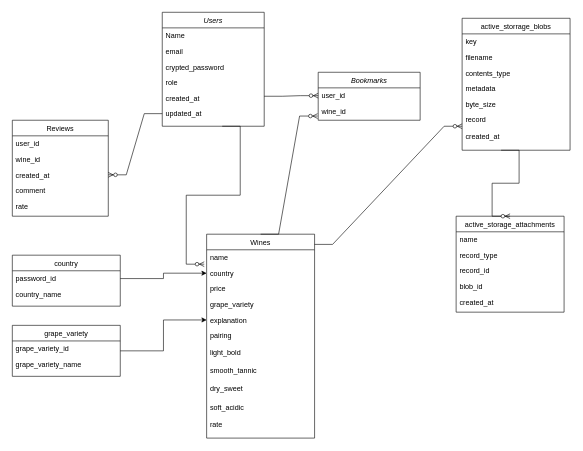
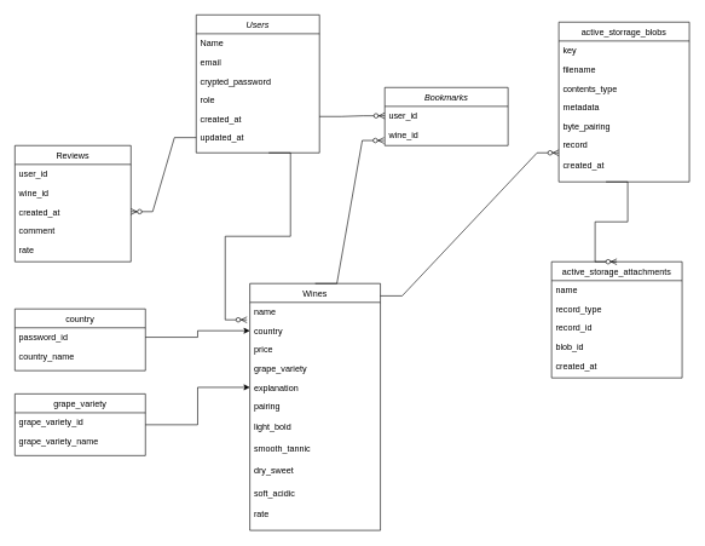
  <mxCell id="0" />
  <mxCell id="1" parent="0" />
  <mxCell id="2" value="Users" style="swimlane;fontStyle=2;align=center;verticalAlign=top;childLayout=stackLayout;horizontal=1;startSize=26;horizontalStack=0;resizeParent=1;resizeLast=0;collapsible=1;marginBottom=0;rounded=0;shadow=0;strokeWidth=1;" parent="1" vertex="1"><mxGeometry x="270" y="20" width="170" height="190" as="geometry"><mxRectangle x="230" y="140" width="160" height="26" as="alternateBounds" /></mxGeometry></mxCell>
  <mxCell id="3" value="Name" style="text;align=left;verticalAlign=top;spacingLeft=4;spacingRight=4;overflow=hidden;rotatable=0;points=[[0,0.5],[1,0.5]];portConstraint=eastwest;" parent="2" vertex="1"><mxGeometry y="26" width="170" height="26" as="geometry" /></mxCell>
  <mxCell id="4" value="email" style="text;align=left;verticalAlign=top;spacingLeft=4;spacingRight=4;overflow=hidden;rotatable=0;points=[[0,0.5],[1,0.5]];portConstraint=eastwest;rounded=0;shadow=0;html=0;" parent="2" vertex="1"><mxGeometry y="52" width="170" height="26" as="geometry" /></mxCell>
  <mxCell id="5" value="crypted_password" style="text;align=left;verticalAlign=top;spacingLeft=4;spacingRight=4;overflow=hidden;rotatable=0;points=[[0,0.5],[1,0.5]];portConstraint=eastwest;rounded=0;shadow=0;html=0;" parent="2" vertex="1"><mxGeometry y="78" width="170" height="26" as="geometry" /></mxCell>
  <mxCell id="6" value="role" style="text;align=left;verticalAlign=top;spacingLeft=4;spacingRight=4;overflow=hidden;rotatable=0;points=[[0,0.5],[1,0.5]];portConstraint=eastwest;" parent="2" vertex="1"><mxGeometry y="104" width="170" height="26" as="geometry" /></mxCell>
  <mxCell id="7" value="created_at" style="text;align=left;verticalAlign=top;spacingLeft=4;spacingRight=4;overflow=hidden;rotatable=0;points=[[0,0.5],[1,0.5]];portConstraint=eastwest;rounded=0;shadow=0;html=0;" parent="2" vertex="1"><mxGeometry y="130" width="170" height="26" as="geometry" /></mxCell>
  <mxCell id="8" value="updated_at" style="text;align=left;verticalAlign=top;spacingLeft=4;spacingRight=4;overflow=hidden;rotatable=0;points=[[0,0.5],[1,0.5]];portConstraint=eastwest;rounded=0;shadow=0;html=0;" parent="2" vertex="1"><mxGeometry y="156" width="170" height="26" as="geometry" /></mxCell>
  <mxCell id="9" value="" style="edgeStyle=entityRelationEdgeStyle;fontSize=12;html=1;endArrow=ERzeroToMany;endFill=1;rounded=0;exitX=0;exitY=0.5;exitDx=0;exitDy=0;entryX=0;entryY=0.5;entryDx=0;entryDy=0;" parent="2" target="29" edge="1"><mxGeometry width="100" height="100" relative="1" as="geometry"><mxPoint x="170" y="140" as="sourcePoint" /><mxPoint x="80" y="242" as="targetPoint" /></mxGeometry></mxCell>
  <mxCell id="10" value="Reviews" style="swimlane;fontStyle=0;align=center;verticalAlign=top;childLayout=stackLayout;horizontal=1;startSize=26;horizontalStack=0;resizeParent=1;resizeLast=0;collapsible=1;marginBottom=0;rounded=0;shadow=0;strokeWidth=1;" parent="1" vertex="1"><mxGeometry y="200" width="160" height="160" as="geometry" x="20"><mxRectangle x="340" y="380" width="170" height="26" as="alternateBounds" /></mxGeometry></mxCell>
  <mxCell id="11" value="user_id&#10;" style="text;align=left;verticalAlign=top;spacingLeft=4;spacingRight=4;overflow=hidden;rotatable=0;points=[[0,0.5],[1,0.5]];portConstraint=eastwest;" parent="10" vertex="1"><mxGeometry y="26" width="160" height="26" as="geometry" /></mxCell>
  <mxCell id="12" value="wine_id" style="text;align=left;verticalAlign=top;spacingLeft=4;spacingRight=4;overflow=hidden;rotatable=0;points=[[0,0.5],[1,0.5]];portConstraint=eastwest;" parent="10" vertex="1"><mxGeometry y="52" width="160" height="26" as="geometry" /></mxCell>
  <mxCell id="13" value="created_at&#10;" style="text;align=left;verticalAlign=top;spacingLeft=4;spacingRight=4;overflow=hidden;rotatable=0;points=[[0,0.5],[1,0.5]];portConstraint=eastwest;" parent="10" vertex="1"><mxGeometry y="78" width="160" height="26" as="geometry" /></mxCell>
  <mxCell id="14" value="comment" style="text;align=left;verticalAlign=top;spacingLeft=4;spacingRight=4;overflow=hidden;rotatable=0;points=[[0,0.5],[1,0.5]];portConstraint=eastwest;" parent="10" vertex="1"><mxGeometry y="104" width="160" height="26" as="geometry" /></mxCell>
  <mxCell id="15" value="rate" style="text;align=left;verticalAlign=top;spacingLeft=4;spacingRight=4;overflow=hidden;rotatable=0;points=[[0,0.5],[1,0.5]];portConstraint=eastwest;" parent="10" vertex="1"><mxGeometry y="130" width="160" height="26" as="geometry" /></mxCell>
  <mxCell id="16" value="Wines" style="swimlane;fontStyle=0;align=center;verticalAlign=middle;childLayout=stackLayout;horizontal=1;startSize=26;horizontalStack=0;resizeParent=1;resizeLast=0;collapsible=1;marginBottom=0;rounded=0;shadow=0;strokeWidth=1;" parent="1" vertex="1"><mxGeometry x="344" y="390" width="180" height="340" as="geometry"><mxRectangle x="550" y="140" width="160" height="26" as="alternateBounds" /></mxGeometry></mxCell>
  <mxCell id="17" value="name" style="text;align=left;verticalAlign=middle;spacingLeft=4;spacingRight=4;overflow=hidden;rotatable=0;points=[[0,0.5],[1,0.5]];portConstraint=eastwest;" parent="16" vertex="1"><mxGeometry y="26" width="180" height="26" as="geometry" /></mxCell>
  <mxCell id="18" value="country" style="text;align=left;verticalAlign=top;spacingLeft=4;spacingRight=4;overflow=hidden;rotatable=0;points=[[0,0.5],[1,0.5]];portConstraint=eastwest;rounded=0;shadow=0;html=0;" parent="16" vertex="1"><mxGeometry y="52" width="180" height="26" as="geometry" /></mxCell>
  <mxCell id="19" value="price" style="text;align=left;verticalAlign=top;spacingLeft=4;spacingRight=4;overflow=hidden;rotatable=0;points=[[0,0.5],[1,0.5]];portConstraint=eastwest;rounded=0;shadow=0;html=0;" parent="16" vertex="1"><mxGeometry y="78" width="180" height="26" as="geometry" /></mxCell>
  <mxCell id="20" value="grape_variety" style="text;align=left;verticalAlign=top;spacingLeft=4;spacingRight=4;overflow=hidden;rotatable=0;points=[[0,0.5],[1,0.5]];portConstraint=eastwest;rounded=0;shadow=0;html=0;" parent="16" vertex="1"><mxGeometry y="104" width="180" height="26" as="geometry" /></mxCell>
  <mxCell id="21" value="explanation" style="text;align=left;verticalAlign=top;spacingLeft=4;spacingRight=4;overflow=hidden;rotatable=0;points=[[0,0.5],[1,0.5]];portConstraint=eastwest;" parent="16" vertex="1"><mxGeometry y="130" width="180" height="26" as="geometry" /></mxCell>
  <mxCell id="22" value="pairing" style="text;align=left;verticalAlign=top;spacingLeft=4;spacingRight=4;overflow=hidden;rotatable=0;points=[[0,0.5],[1,0.5]];portConstraint=eastwest;" parent="16" vertex="1"><mxGeometry y="156" width="180" height="28" as="geometry" /></mxCell>
  <mxCell id="23" value="light_bold" style="text;align=left;verticalAlign=top;spacingLeft=4;spacingRight=4;overflow=hidden;rotatable=0;points=[[0,0.5],[1,0.5]];portConstraint=eastwest;" parent="16" vertex="1"><mxGeometry y="184" width="180" height="30" as="geometry" /></mxCell>
  <mxCell id="24" value="smooth_tannic" style="text;align=left;verticalAlign=top;spacingLeft=4;spacingRight=4;overflow=hidden;rotatable=0;points=[[0,0.5],[1,0.5]];portConstraint=eastwest;" parent="16" vertex="1"><mxGeometry y="214" width="180" height="30" as="geometry" /></mxCell>
  <mxCell id="25" value="dry_sweet" style="text;align=left;verticalAlign=top;spacingLeft=4;spacingRight=4;overflow=hidden;rotatable=0;points=[[0,0.5],[1,0.5]];portConstraint=eastwest;" parent="16" vertex="1"><mxGeometry y="244" width="180" height="32" as="geometry" /></mxCell>
  <mxCell id="26" value="soft_acidic" style="text;align=left;verticalAlign=top;spacingLeft=4;spacingRight=4;overflow=hidden;rotatable=0;points=[[0,0.5],[1,0.5]];portConstraint=eastwest;" parent="16" vertex="1"><mxGeometry y="276" width="180" height="28" as="geometry" /></mxCell>
  <mxCell id="27" value="rate" style="text;align=left;verticalAlign=top;spacingLeft=4;spacingRight=4;overflow=hidden;rotatable=0;points=[[0,0.5],[1,0.5]];portConstraint=eastwest;" parent="16" vertex="1"><mxGeometry y="304" width="180" height="28" as="geometry" /></mxCell>
  <mxCell id="28" value="Bookmarks" style="swimlane;fontStyle=2;align=center;verticalAlign=top;childLayout=stackLayout;horizontal=1;startSize=26;horizontalStack=0;resizeParent=1;resizeLast=0;collapsible=1;marginBottom=0;rounded=0;shadow=0;strokeWidth=1;" parent="1" vertex="1"><mxGeometry x="530" y="120" width="170" height="80" as="geometry"><mxRectangle x="230" y="140" width="160" height="26" as="alternateBounds" /></mxGeometry></mxCell>
  <mxCell id="29" value="user_id" style="text;align=left;verticalAlign=top;spacingLeft=4;spacingRight=4;overflow=hidden;rotatable=0;points=[[0,0.5],[1,0.5]];portConstraint=eastwest;" parent="28" vertex="1"><mxGeometry y="26" width="170" height="26" as="geometry" /></mxCell>
  <mxCell id="30" value="wine_id" style="text;align=left;verticalAlign=top;spacingLeft=4;spacingRight=4;overflow=hidden;rotatable=0;points=[[0,0.5],[1,0.5]];portConstraint=eastwest;rounded=0;shadow=0;html=0;" parent="28" vertex="1"><mxGeometry y="52" width="170" height="26" as="geometry" /></mxCell>
  <mxCell id="31" value="active_storrage_blobs" style="swimlane;fontStyle=0;align=center;verticalAlign=middle;childLayout=stackLayout;horizontal=1;startSize=26;horizontalStack=0;resizeParent=1;resizeLast=0;collapsible=1;marginBottom=0;rounded=0;shadow=0;strokeWidth=1;" parent="1" vertex="1"><mxGeometry x="770" y="30" width="180" height="220" as="geometry"><mxRectangle x="550" y="140" width="160" height="26" as="alternateBounds" /></mxGeometry></mxCell>
  <mxCell id="32" value="key" style="text;align=left;verticalAlign=middle;spacingLeft=4;spacingRight=4;overflow=hidden;rotatable=0;points=[[0,0.5],[1,0.5]];portConstraint=eastwest;" parent="31" vertex="1"><mxGeometry y="26" width="180" height="26" as="geometry" /></mxCell>
  <mxCell id="33" value="filename" style="text;align=left;verticalAlign=top;spacingLeft=4;spacingRight=4;overflow=hidden;rotatable=0;points=[[0,0.5],[1,0.5]];portConstraint=eastwest;rounded=0;shadow=0;html=0;" parent="31" vertex="1"><mxGeometry y="52" width="180" height="26" as="geometry" /></mxCell>
  <mxCell id="34" value="contents_type" style="text;align=left;verticalAlign=top;spacingLeft=4;spacingRight=4;overflow=hidden;rotatable=0;points=[[0,0.5],[1,0.5]];portConstraint=eastwest;rounded=0;shadow=0;html=0;" parent="31" vertex="1"><mxGeometry y="78" width="180" height="26" as="geometry" /></mxCell>
  <mxCell id="35" value="metadata" style="text;align=left;verticalAlign=top;spacingLeft=4;spacingRight=4;overflow=hidden;rotatable=0;points=[[0,0.5],[1,0.5]];portConstraint=eastwest;rounded=0;shadow=0;html=0;" parent="31" vertex="1"><mxGeometry y="104" width="180" height="26" as="geometry" /></mxCell>
- <mxCell id="36" value="byte_size" style="text;align=left;verticalAlign=top;spacingLeft=4;spacingRight=4;overflow=hidden;rotatable=0;points=[[0,0.5],[1,0.5]];portConstraint=eastwest;" parent="31" vertex="1"><mxGeometry y="130" width="180" height="26" as="geometry" /></mxCell>
+ <mxCell id="36" value="byte_pairing" style="text;align=left;verticalAlign=top;spacingLeft=4;spacingRight=4;overflow=hidden;rotatable=0;points=[[0,0.5],[1,0.5]];portConstraint=eastwest;" parent="31" vertex="1"><mxGeometry y="130" width="180" height="26" as="geometry" /></mxCell>
  <mxCell id="37" value="record" style="text;align=left;verticalAlign=top;spacingLeft=4;spacingRight=4;overflow=hidden;rotatable=0;points=[[0,0.5],[1,0.5]];portConstraint=eastwest;" parent="31" vertex="1"><mxGeometry y="156" width="180" height="28" as="geometry" /></mxCell>
  <mxCell id="38" value="created_at" style="text;align=left;verticalAlign=top;spacingLeft=4;spacingRight=4;overflow=hidden;rotatable=0;points=[[0,0.5],[1,0.5]];portConstraint=eastwest;" parent="31" vertex="1"><mxGeometry y="184" width="180" height="30" as="geometry" /></mxCell>
  <mxCell id="39" value="active_storage_attachments" style="swimlane;fontStyle=0;align=center;verticalAlign=middle;childLayout=stackLayout;horizontal=1;startSize=26;horizontalStack=0;resizeParent=1;resizeLast=0;collapsible=1;marginBottom=0;rounded=0;shadow=0;strokeWidth=1;" parent="1" vertex="1"><mxGeometry x="760" y="360" width="180" height="160" as="geometry"><mxRectangle x="550" y="140" width="160" height="26" as="alternateBounds" /></mxGeometry></mxCell>
  <mxCell id="40" value="name" style="text;align=left;verticalAlign=middle;spacingLeft=4;spacingRight=4;overflow=hidden;rotatable=0;points=[[0,0.5],[1,0.5]];portConstraint=eastwest;" parent="39" vertex="1"><mxGeometry y="26" width="180" height="26" as="geometry" /></mxCell>
  <mxCell id="41" value="record_type" style="text;align=left;verticalAlign=top;spacingLeft=4;spacingRight=4;overflow=hidden;rotatable=0;points=[[0,0.5],[1,0.5]];portConstraint=eastwest;rounded=0;shadow=0;html=0;" parent="39" vertex="1"><mxGeometry y="52" width="180" height="26" as="geometry" /></mxCell>
  <mxCell id="42" value="record_id" style="text;align=left;verticalAlign=top;spacingLeft=4;spacingRight=4;overflow=hidden;rotatable=0;points=[[0,0.5],[1,0.5]];portConstraint=eastwest;rounded=0;shadow=0;html=0;" parent="39" vertex="1"><mxGeometry y="78" width="180" height="26" as="geometry" /></mxCell>
  <mxCell id="43" value="blob_id" style="text;align=left;verticalAlign=top;spacingLeft=4;spacingRight=4;overflow=hidden;rotatable=0;points=[[0,0.5],[1,0.5]];portConstraint=eastwest;rounded=0;shadow=0;html=0;" parent="39" vertex="1"><mxGeometry y="104" width="180" height="26" as="geometry" /></mxCell>
  <mxCell id="44" value="created_at" style="text;align=left;verticalAlign=top;spacingLeft=4;spacingRight=4;overflow=hidden;rotatable=0;points=[[0,0.5],[1,0.5]];portConstraint=eastwest;" parent="39" vertex="1"><mxGeometry y="130" width="180" height="26" as="geometry" /></mxCell>
  <mxCell id="45" value="" style="edgeStyle=entityRelationEdgeStyle;fontSize=12;html=1;endArrow=ERzeroToMany;endFill=1;rounded=0;exitX=0;exitY=0.5;exitDx=0;exitDy=0;" parent="1" source="8" target="13" edge="1"><mxGeometry width="100" height="100" relative="1" as="geometry"><mxPoint x="80" y="120" as="sourcePoint" /><mxPoint x="170" y="20" as="targetPoint" /></mxGeometry></mxCell>
  <mxCell id="46" value="" style="edgeStyle=entityRelationEdgeStyle;fontSize=12;html=1;endArrow=ERzeroToMany;endFill=1;rounded=0;exitX=0;exitY=0.5;exitDx=0;exitDy=0;" parent="1" edge="1"><mxGeometry width="100" height="100" relative="1" as="geometry"><mxPoint x="370" y="210" as="sourcePoint" /><mxPoint x="340" y="440" as="targetPoint" /></mxGeometry></mxCell>
  <mxCell id="47" value="" style="edgeStyle=entityRelationEdgeStyle;fontSize=12;html=1;endArrow=ERzeroToMany;endFill=1;rounded=0;exitX=0.5;exitY=0;exitDx=0;exitDy=0;entryX=-0.006;entryY=0.808;entryDx=0;entryDy=0;entryPerimeter=0;" parent="1" source="16" target="30" edge="1"><mxGeometry width="100" height="100" relative="1" as="geometry"><mxPoint x="450" y="371" as="sourcePoint" /><mxPoint x="540" y="370" as="targetPoint" /></mxGeometry></mxCell>
  <mxCell id="48" value="" style="edgeStyle=entityRelationEdgeStyle;fontSize=12;html=1;endArrow=ERzeroToMany;endFill=1;rounded=0;exitX=1;exitY=0.05;exitDx=0;exitDy=0;entryX=-0.006;entryY=0.808;entryDx=0;entryDy=0;entryPerimeter=0;exitPerimeter=0;" parent="1" source="16" edge="1"><mxGeometry width="100" height="100" relative="1" as="geometry"><mxPoint x="675.02" y="406.99" as="sourcePoint" /><mxPoint x="770" y="209.998" as="targetPoint" /></mxGeometry></mxCell>
  <mxCell id="49" value="" style="edgeStyle=entityRelationEdgeStyle;fontSize=12;html=1;endArrow=ERzeroToMany;endFill=1;rounded=0;entryX=0.5;entryY=0;entryDx=0;entryDy=0;" parent="1" target="39" edge="1"><mxGeometry width="100" height="100" relative="1" as="geometry"><mxPoint x="835" y="250" as="sourcePoint" /><mxPoint x="895" y="310" as="targetPoint" /></mxGeometry></mxCell>
  <mxCell id="50" value="country" style="swimlane;fontStyle=0;align=center;verticalAlign=middle;childLayout=stackLayout;horizontal=1;startSize=26;horizontalStack=0;resizeParent=1;resizeLast=0;collapsible=1;marginBottom=0;rounded=0;shadow=0;strokeWidth=1;" vertex="1" parent="1"><mxGeometry y="425" width="180" height="85" as="geometry" x="20"><mxRectangle x="550" y="140" width="160" height="26" as="alternateBounds" /></mxGeometry></mxCell>
  <mxCell id="51" value="password_id" style="text;align=left;verticalAlign=middle;spacingLeft=4;spacingRight=4;overflow=hidden;rotatable=0;points=[[0,0.5],[1,0.5]];portConstraint=eastwest;" vertex="1" parent="50"><mxGeometry y="26" width="180" height="26" as="geometry" /></mxCell>
  <mxCell id="52" value="country_name" style="text;align=left;verticalAlign=top;spacingLeft=4;spacingRight=4;overflow=hidden;rotatable=0;points=[[0,0.5],[1,0.5]];portConstraint=eastwest;rounded=0;shadow=0;html=0;" vertex="1" parent="50"><mxGeometry y="52" width="180" height="26" as="geometry" /></mxCell>
  <mxCell id="53" style="edgeStyle=orthogonalEdgeStyle;rounded=0;orthogonalLoop=1;jettySize=auto;html=1;entryX=0;entryY=0.5;entryDx=0;entryDy=0;" edge="1" parent="1" source="51" target="18"><mxGeometry relative="1" as="geometry" /></mxCell>
  <mxCell id="54" style="edgeStyle=orthogonalEdgeStyle;rounded=0;orthogonalLoop=1;jettySize=auto;html=1;entryX=0;entryY=0.5;entryDx=0;entryDy=0;" edge="1" parent="1" source="55" target="21"><mxGeometry relative="1" as="geometry" /></mxCell>
  <mxCell id="55" value="grape_variety" style="swimlane;fontStyle=0;align=center;verticalAlign=middle;childLayout=stackLayout;horizontal=1;startSize=26;horizontalStack=0;resizeParent=1;resizeLast=0;collapsible=1;marginBottom=0;rounded=0;shadow=0;strokeWidth=1;" vertex="1" parent="1"><mxGeometry y="542" width="180" height="85" as="geometry" x="20"><mxRectangle x="550" y="140" width="160" height="26" as="alternateBounds" /></mxGeometry></mxCell>
  <mxCell id="56" value="grape_variety_id" style="text;align=left;verticalAlign=middle;spacingLeft=4;spacingRight=4;overflow=hidden;rotatable=0;points=[[0,0.5],[1,0.5]];portConstraint=eastwest;" vertex="1" parent="55"><mxGeometry y="26" width="180" height="26" as="geometry" /></mxCell>
  <mxCell id="57" value="grape_variety_name" style="text;align=left;verticalAlign=top;spacingLeft=4;spacingRight=4;overflow=hidden;rotatable=0;points=[[0,0.5],[1,0.5]];portConstraint=eastwest;rounded=0;shadow=0;html=0;" vertex="1" parent="55"><mxGeometry y="52" width="180" height="26" as="geometry" /></mxCell>
